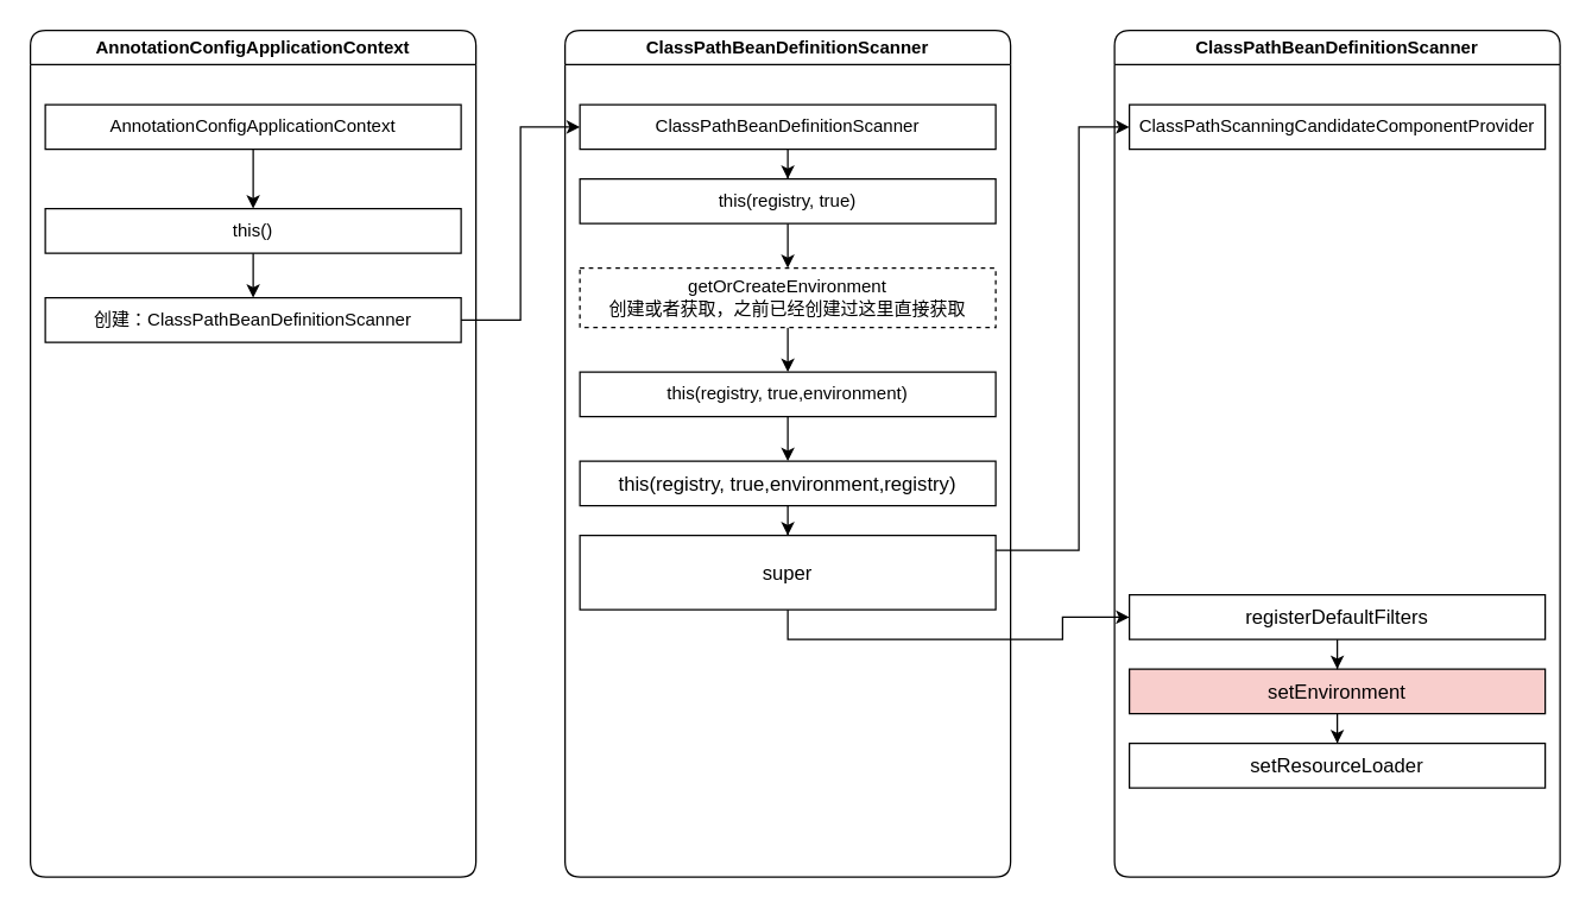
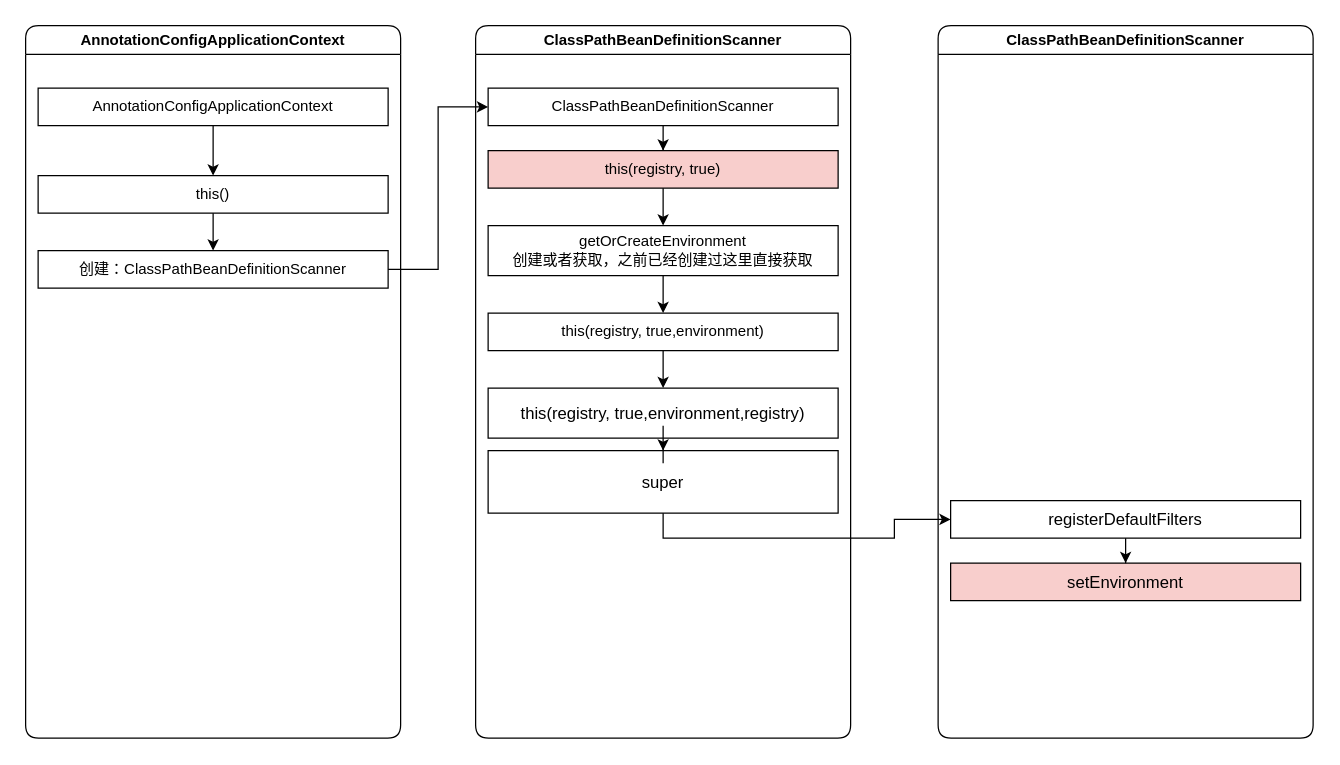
  <mxCell id="0" />
  <mxCell id="1" parent="0" />
  <mxCell id="2" value="AnnotationConfigApplicationContext" style="swimlane;whiteSpace=wrap;swimlaneFillColor=#ffffff;rounded=1;glass=0;shadow=0;sketch=0;" vertex="1" parent="1"><mxGeometry x="20" y="20" width="300" height="570" as="geometry" /></mxCell>
  <mxCell id="3" value="AnnotationConfigApplicationContext" style="rounded=0;whiteSpace=wrap;html=1;" vertex="1" parent="2"><mxGeometry x="10.0" y="50" width="280" height="30" as="geometry" /></mxCell>
  <mxCell id="4" value="this()" style="rounded=0;whiteSpace=wrap;html=1;" vertex="1" parent="2"><mxGeometry x="10.0" y="120" width="280" height="30" as="geometry" /></mxCell>
  <mxCell id="5" value="" style="edgeStyle=orthogonalEdgeStyle;rounded=0;orthogonalLoop=1;jettySize=auto;html=1;" edge="1" parent="2" source="3" target="4"><mxGeometry relative="1" as="geometry" /></mxCell>
  <mxCell id="6" value="创建：ClassPathBeanDefinitionScanner" style="rounded=0;whiteSpace=wrap;html=1;" vertex="1" parent="2"><mxGeometry x="10.0" y="180" width="280" height="30" as="geometry" /></mxCell>
  <mxCell id="7" value="" style="edgeStyle=orthogonalEdgeStyle;rounded=0;orthogonalLoop=1;jettySize=auto;html=1;" edge="1" parent="2" source="4" target="6"><mxGeometry relative="1" as="geometry" /></mxCell>
  <mxCell id="8" value="ClassPathBeanDefinitionScanner" style="swimlane;whiteSpace=wrap;swimlaneFillColor=#ffffff;rounded=1;glass=0;shadow=0;sketch=0;" vertex="1" parent="1"><mxGeometry x="380" y="20" width="300" height="570" as="geometry" /></mxCell>
  <mxCell id="9" value="ClassPathBeanDefinitionScanner" style="rounded=0;whiteSpace=wrap;html=1;" vertex="1" parent="8"><mxGeometry x="10.0" y="50" width="280" height="30" as="geometry" /></mxCell>
- <mxCell id="10" value="this(registry, true)" style="rounded=0;whiteSpace=wrap;html=1;align=center;" vertex="1" parent="8"><mxGeometry x="10" y="100" width="280" height="30" as="geometry" /></mxCell>
+ <mxCell id="10" value="this(registry, true)" style="rounded=0;whiteSpace=wrap;html=1;align=center;fillColor=#f8cecc;" vertex="1" parent="8"><mxGeometry x="10" y="100" width="280" height="30" as="geometry" /></mxCell>
  <mxCell id="11" value="" style="edgeStyle=orthogonalEdgeStyle;rounded=0;orthogonalLoop=1;jettySize=auto;html=1;" edge="1" parent="8" source="9" target="10"><mxGeometry relative="1" as="geometry" /></mxCell>
  <mxCell id="12" value="this(registry, true,environment)" style="rounded=0;whiteSpace=wrap;html=1;align=center;" vertex="1" parent="8"><mxGeometry x="10" y="230" width="280" height="30" as="geometry" /></mxCell>
  <mxCell id="13" style="edgeStyle=orthogonalEdgeStyle;rounded=0;orthogonalLoop=1;jettySize=auto;html=1;" edge="1" parent="8" source="14" target="12"><mxGeometry relative="1" as="geometry" /></mxCell>
- <mxCell id="14" value="getOrCreateEnvironment&lt;br&gt;创建或者获取，之前已经创建过这里直接获取" style="rounded=0;whiteSpace=wrap;html=1;align=center;dashed=1;" vertex="1" parent="8"><mxGeometry x="10" y="160" width="280" height="40" as="geometry" /></mxCell>
+ <mxCell id="14" value="getOrCreateEnvironment&lt;br&gt;创建或者获取，之前已经创建过这里直接获取" style="rounded=0;whiteSpace=wrap;html=1;align=center;" vertex="1" parent="8"><mxGeometry x="10" y="160" width="280" height="40" as="geometry" /></mxCell>
  <mxCell id="15" value="" style="edgeStyle=orthogonalEdgeStyle;rounded=0;orthogonalLoop=1;jettySize=auto;html=1;" edge="1" parent="8" source="10" target="14"><mxGeometry relative="1" as="geometry" /></mxCell>
- <mxCell id="16" value="&lt;span style=&quot;font-size: 13.333px&quot;&gt;this(registry, true,environment,&lt;/span&gt;&lt;span style=&quot;font-size: 13.333px&quot;&gt;registry&lt;/span&gt;&lt;span style=&quot;font-size: 13.333px&quot;&gt;)&lt;/span&gt;" style="rounded=0;whiteSpace=wrap;html=1;align=center;" vertex="1" parent="8"><mxGeometry x="10" y="290" width="280" height="30" as="geometry" /></mxCell>
+ <mxCell id="16" value="&lt;span style=&quot;font-size: 13.333px&quot;&gt;this(registry, true,environment,&lt;/span&gt;&lt;span style=&quot;font-size: 13.333px&quot;&gt;registry&lt;/span&gt;&lt;span style=&quot;font-size: 13.333px&quot;&gt;)&lt;/span&gt;" style="rounded=0;whiteSpace=wrap;html=1;align=center;" vertex="1" parent="8"><mxGeometry x="10" y="290" width="280" height="40" as="geometry" /></mxCell>
  <mxCell id="17" value="" style="edgeStyle=orthogonalEdgeStyle;rounded=0;orthogonalLoop=1;jettySize=auto;html=1;" edge="1" parent="8" source="12" target="16"><mxGeometry relative="1" as="geometry" /></mxCell>
  <mxCell id="18" value="&lt;span style=&quot;font-size: 13.333px&quot;&gt;super&lt;/span&gt;" style="rounded=0;whiteSpace=wrap;html=1;align=center;" vertex="1" parent="8"><mxGeometry x="10" y="340" width="280" height="50" as="geometry" /></mxCell>
  <mxCell id="19" value="" style="edgeStyle=orthogonalEdgeStyle;rounded=0;orthogonalLoop=1;jettySize=auto;html=1;" edge="1" parent="8" source="16" target="18"><mxGeometry relative="1" as="geometry" /></mxCell>
  <mxCell id="20" style="edgeStyle=orthogonalEdgeStyle;rounded=0;orthogonalLoop=1;jettySize=auto;html=1;entryX=0;entryY=0.5;entryDx=0;entryDy=0;" edge="1" parent="1" source="6" target="9"><mxGeometry relative="1" as="geometry" /></mxCell>
  <mxCell id="21" value="ClassPathBeanDefinitionScanner" style="swimlane;whiteSpace=wrap;swimlaneFillColor=#ffffff;rounded=1;glass=0;shadow=0;sketch=0;" vertex="1" parent="1"><mxGeometry x="750" y="20" width="300" height="570" as="geometry" /></mxCell>
- <mxCell id="22" value="ClassPathScanningCandidateComponentProvider" style="rounded=0;whiteSpace=wrap;html=1;" vertex="1" parent="21"><mxGeometry x="10.0" y="50" width="280" height="30" as="geometry" /></mxCell>
  <mxCell id="23" value="&lt;span style=&quot;font-size: 13.333px&quot;&gt;registerDefaultFilters&lt;/span&gt;" style="rounded=0;whiteSpace=wrap;html=1;align=center;" vertex="1" parent="21"><mxGeometry x="10" y="380" width="280" height="30" as="geometry" /></mxCell>
  <mxCell id="24" value="&lt;span style=&quot;font-size: 13.333px&quot;&gt;setEnvironment&lt;/span&gt;" style="rounded=0;whiteSpace=wrap;html=1;align=center;fillColor=#f8cecc;" vertex="1" parent="21"><mxGeometry x="10" y="430" width="280" height="30" as="geometry" /></mxCell>
  <mxCell id="25" value="" style="edgeStyle=orthogonalEdgeStyle;rounded=0;orthogonalLoop=1;jettySize=auto;html=1;" edge="1" parent="21" source="23" target="24"><mxGeometry relative="1" as="geometry" /></mxCell>
- <mxCell id="26" value="&lt;span style=&quot;font-size: 13.333px&quot;&gt;setResourceLoader&lt;/span&gt;" style="rounded=0;whiteSpace=wrap;html=1;align=center;" vertex="1" parent="21"><mxGeometry x="10" y="480" width="280" height="30" as="geometry" /></mxCell>
- <mxCell id="27" value="" style="edgeStyle=orthogonalEdgeStyle;rounded=0;orthogonalLoop=1;jettySize=auto;html=1;" edge="1" parent="21" source="24" target="26"><mxGeometry relative="1" as="geometry" /></mxCell>
- <mxCell id="28" style="edgeStyle=orthogonalEdgeStyle;rounded=0;orthogonalLoop=1;jettySize=auto;html=1;entryX=0;entryY=0.5;entryDx=0;entryDy=0;" edge="1" parent="1" source="18" target="22"><mxGeometry relative="1" as="geometry"><Array as="points"><mxPoint x="726" y="370" /><mxPoint x="726" y="85" /></Array></mxGeometry></mxCell>
  <mxCell id="29" style="edgeStyle=orthogonalEdgeStyle;rounded=0;orthogonalLoop=1;jettySize=auto;html=1;entryX=0;entryY=0.5;entryDx=0;entryDy=0;exitX=0.5;exitY=1;exitDx=0;exitDy=0;" edge="1" parent="1" source="18" target="23"><mxGeometry relative="1" as="geometry" /></mxCell>
